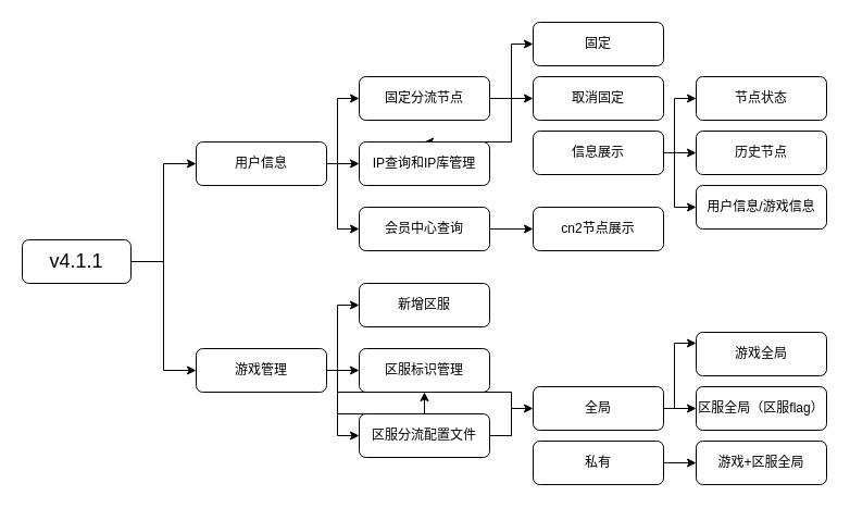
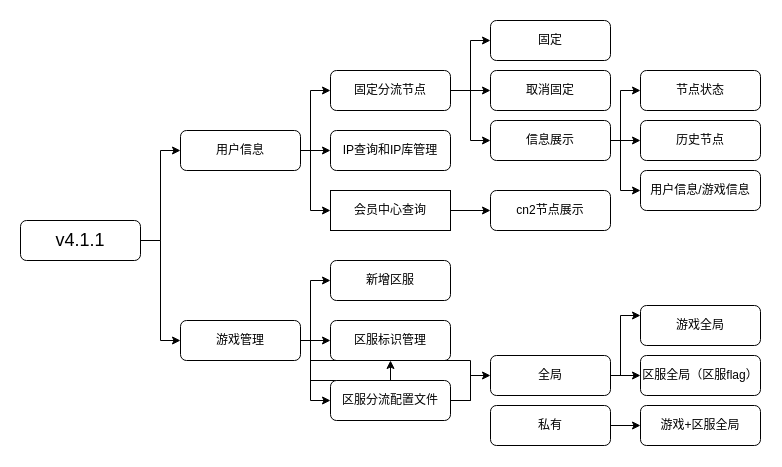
  <mxCell id="0" />
  <mxCell id="1" parent="0" />
  <mxCell id="2" style="edgeStyle=orthogonalEdgeStyle;rounded=0;orthogonalLoop=1;jettySize=auto;html=1;exitX=1;exitY=0.5;exitDx=0;exitDy=0;entryX=0;entryY=0.5;entryDx=0;entryDy=0;" edge="1" parent="1" source="4" target="8"><mxGeometry relative="1" as="geometry" /></mxCell>
  <mxCell id="3" style="edgeStyle=orthogonalEdgeStyle;rounded=0;orthogonalLoop=1;jettySize=auto;html=1;exitX=1;exitY=0.5;exitDx=0;exitDy=0;entryX=0;entryY=0.5;entryDx=0;entryDy=0;" edge="1" parent="1" source="4" target="12"><mxGeometry relative="1" as="geometry" /></mxCell>
- <mxCell id="4" value="&lt;font style=&quot;font-size: 18px&quot;&gt;v4.1.1&lt;/font&gt;" style="rounded=1;whiteSpace=wrap;html=1;" vertex="1" parent="1"><mxGeometry x="20" y="220" width="100" height="40" as="geometry" /></mxCell>
+ <mxCell id="4" value="&lt;font style=&quot;font-size: 18px&quot;&gt;v4.1.1&lt;/font&gt;" style="rounded=1;whiteSpace=wrap;html=1;" vertex="1" parent="1"><mxGeometry x="20" y="220" width="120" height="40" as="geometry" /></mxCell>
  <mxCell id="5" value="" style="edgeStyle=orthogonalEdgeStyle;rounded=0;orthogonalLoop=1;jettySize=auto;html=1;" edge="1" parent="1" source="8" target="17"><mxGeometry relative="1" as="geometry" /></mxCell>
  <mxCell id="6" style="edgeStyle=orthogonalEdgeStyle;rounded=0;orthogonalLoop=1;jettySize=auto;html=1;exitX=1;exitY=0.5;exitDx=0;exitDy=0;entryX=0;entryY=0.5;entryDx=0;entryDy=0;" edge="1" parent="1" source="8" target="16"><mxGeometry relative="1" as="geometry"><Array as="points"><mxPoint x="310" y="150" /><mxPoint x="310" y="90" /></Array></mxGeometry></mxCell>
  <mxCell id="7" style="edgeStyle=orthogonalEdgeStyle;rounded=0;orthogonalLoop=1;jettySize=auto;html=1;exitX=1;exitY=0.5;exitDx=0;exitDy=0;entryX=0;entryY=0.5;entryDx=0;entryDy=0;" edge="1" parent="1" source="8" target="19"><mxGeometry relative="1" as="geometry"><Array as="points"><mxPoint x="310" y="150" /><mxPoint x="310" y="210" /></Array></mxGeometry></mxCell>
  <mxCell id="8" value="用户信息" style="rounded=1;whiteSpace=wrap;html=1;" vertex="1" parent="1"><mxGeometry x="180" y="130" width="120" height="40" as="geometry" /></mxCell>
  <mxCell id="9" style="edgeStyle=orthogonalEdgeStyle;rounded=0;orthogonalLoop=1;jettySize=auto;html=1;exitX=1;exitY=0.5;exitDx=0;exitDy=0;entryX=0;entryY=0.5;entryDx=0;entryDy=0;" edge="1" parent="1" source="12" target="20"><mxGeometry relative="1" as="geometry"><Array as="points"><mxPoint x="310" y="340" /><mxPoint x="310" y="280" /></Array></mxGeometry></mxCell>
  <mxCell id="10" style="edgeStyle=orthogonalEdgeStyle;rounded=0;orthogonalLoop=1;jettySize=auto;html=1;exitX=1;exitY=0.5;exitDx=0;exitDy=0;entryX=0;entryY=0.5;entryDx=0;entryDy=0;" edge="1" parent="1" source="12" target="21"><mxGeometry relative="1" as="geometry" /></mxCell>
  <mxCell id="11" style="edgeStyle=orthogonalEdgeStyle;rounded=0;orthogonalLoop=1;jettySize=auto;html=1;exitX=1;exitY=0.5;exitDx=0;exitDy=0;entryX=0;entryY=0.5;entryDx=0;entryDy=0;" edge="1" parent="1" source="12" target="24"><mxGeometry relative="1" as="geometry"><Array as="points"><mxPoint x="310" y="340" /><mxPoint x="310" y="400" /></Array></mxGeometry></mxCell>
  <mxCell id="12" value="游戏管理" style="rounded=1;whiteSpace=wrap;html=1;" vertex="1" parent="1"><mxGeometry x="180" y="320" width="120" height="40" as="geometry" /></mxCell>
  <mxCell id="13" style="edgeStyle=orthogonalEdgeStyle;rounded=0;orthogonalLoop=1;jettySize=auto;html=1;exitX=1;exitY=0.5;exitDx=0;exitDy=0;entryX=0;entryY=0.5;entryDx=0;entryDy=0;" edge="1" parent="1" source="16" target="25"><mxGeometry relative="1" as="geometry" /></mxCell>
  <mxCell id="14" style="edgeStyle=orthogonalEdgeStyle;rounded=0;orthogonalLoop=1;jettySize=auto;html=1;exitX=1;exitY=0.5;exitDx=0;exitDy=0;entryX=0;entryY=0.5;entryDx=0;entryDy=0;" edge="1" parent="1" source="16" target="26"><mxGeometry relative="1" as="geometry" /></mxCell>
- <mxCell id="15" style="edgeStyle=orthogonalEdgeStyle;rounded=0;orthogonalLoop=1;jettySize=auto;html=1;exitX=1;exitY=0.5;exitDx=0;exitDy=0;" edge="1" parent="1" source="16" target="17"><mxGeometry relative="1" as="geometry" /></mxCell>
+ <mxCell id="15" style="edgeStyle=orthogonalEdgeStyle;rounded=0;orthogonalLoop=1;jettySize=auto;html=1;exitX=1;exitY=0.5;exitDx=0;exitDy=0;entryX=0;entryY=0.5;entryDx=0;entryDy=0;" edge="1" parent="1" source="16" target="30"><mxGeometry relative="1" as="geometry" /></mxCell>
  <mxCell id="16" value="固定分流节点" style="rounded=1;whiteSpace=wrap;html=1;" vertex="1" parent="1"><mxGeometry x="330" y="70" width="120" height="40" as="geometry" /></mxCell>
  <mxCell id="17" value="IP查询和IP库管理" style="rounded=1;whiteSpace=wrap;html=1;" vertex="1" parent="1"><mxGeometry x="330" y="130" width="120" height="40" as="geometry" /></mxCell>
  <mxCell id="18" style="edgeStyle=orthogonalEdgeStyle;rounded=0;orthogonalLoop=1;jettySize=auto;html=1;exitX=1;exitY=0.5;exitDx=0;exitDy=0;entryX=0;entryY=0.5;entryDx=0;entryDy=0;" edge="1" parent="1" source="19" target="34"><mxGeometry relative="1" as="geometry" /></mxCell>
- <mxCell id="19" value="会员中心查询" style="rounded=1;whiteSpace=wrap;html=1;" vertex="1" parent="1"><mxGeometry x="330" y="190" width="120" height="40" as="geometry" /></mxCell>
+ <mxCell id="19" value="会员中心查询" style="whiteSpace=wrap;html=1;rounded=0;" vertex="1" parent="1"><mxGeometry x="330" y="190" width="120" height="40" as="geometry" /></mxCell>
  <mxCell id="20" value="新增区服" style="rounded=1;whiteSpace=wrap;html=1;" vertex="1" parent="1"><mxGeometry x="330" y="260" width="120" height="40" as="geometry" /></mxCell>
  <mxCell id="21" value="区服标识管理" style="rounded=1;whiteSpace=wrap;html=1;" vertex="1" parent="1"><mxGeometry x="330" y="320" width="120" height="40" as="geometry" /></mxCell>
  <mxCell id="22" style="edgeStyle=orthogonalEdgeStyle;rounded=0;orthogonalLoop=1;jettySize=auto;html=1;exitX=1;exitY=0.5;exitDx=0;exitDy=0;entryX=0;entryY=0.5;entryDx=0;entryDy=0;" edge="1" parent="1" source="24" target="37"><mxGeometry relative="1" as="geometry" /></mxCell>
  <mxCell id="23" style="edgeStyle=orthogonalEdgeStyle;rounded=0;orthogonalLoop=1;jettySize=auto;html=1;exitX=1;exitY=0.5;exitDx=0;exitDy=0;" edge="1" parent="1" source="24" target="21"><mxGeometry relative="1" as="geometry" /></mxCell>
  <mxCell id="24" value="区服分流配置文件" style="rounded=1;whiteSpace=wrap;html=1;" vertex="1" parent="1"><mxGeometry x="330" y="380" width="120" height="40" as="geometry" /></mxCell>
  <mxCell id="25" value="固定" style="rounded=1;whiteSpace=wrap;html=1;" vertex="1" parent="1"><mxGeometry x="490" y="20" width="120" height="40" as="geometry" /></mxCell>
  <mxCell id="26" value="取消固定" style="rounded=1;whiteSpace=wrap;html=1;" vertex="1" parent="1"><mxGeometry x="490" y="70" width="120" height="40" as="geometry" /></mxCell>
  <mxCell id="27" style="edgeStyle=orthogonalEdgeStyle;rounded=0;orthogonalLoop=1;jettySize=auto;html=1;exitX=1;exitY=0.5;exitDx=0;exitDy=0;entryX=0;entryY=0.5;entryDx=0;entryDy=0;" edge="1" parent="1" source="30" target="31"><mxGeometry relative="1" as="geometry"><Array as="points"><mxPoint x="620" y="140" /><mxPoint x="620" y="90" /></Array></mxGeometry></mxCell>
  <mxCell id="28" value="" style="edgeStyle=orthogonalEdgeStyle;rounded=0;orthogonalLoop=1;jettySize=auto;html=1;entryX=0;entryY=0.5;entryDx=0;entryDy=0;" edge="1" parent="1" source="30" target="33"><mxGeometry relative="1" as="geometry"><Array as="points"><mxPoint x="620" y="140" /><mxPoint x="620" y="190" /></Array></mxGeometry></mxCell>
  <mxCell id="29" style="edgeStyle=orthogonalEdgeStyle;rounded=0;orthogonalLoop=1;jettySize=auto;html=1;exitX=1;exitY=0.5;exitDx=0;exitDy=0;entryX=0;entryY=0.5;entryDx=0;entryDy=0;" edge="1" parent="1" source="30" target="32"><mxGeometry relative="1" as="geometry" /></mxCell>
  <mxCell id="30" value="信息展示" style="rounded=1;whiteSpace=wrap;html=1;" vertex="1" parent="1"><mxGeometry x="490" y="120" width="120" height="40" as="geometry" /></mxCell>
  <mxCell id="31" value="节点状态" style="rounded=1;whiteSpace=wrap;html=1;" vertex="1" parent="1"><mxGeometry x="640" y="70" width="120" height="40" as="geometry" /></mxCell>
  <mxCell id="32" value="历史节点" style="rounded=1;whiteSpace=wrap;html=1;" vertex="1" parent="1"><mxGeometry x="640" y="120" width="120" height="40" as="geometry" /></mxCell>
  <mxCell id="33" value="用户信息/游戏信息" style="rounded=1;whiteSpace=wrap;html=1;" vertex="1" parent="1"><mxGeometry x="640" y="170" width="120" height="40" as="geometry" /></mxCell>
  <mxCell id="34" value="cn2节点展示" style="rounded=1;whiteSpace=wrap;html=1;" vertex="1" parent="1"><mxGeometry x="490" y="190" width="120" height="40" as="geometry" /></mxCell>
  <mxCell id="35" style="edgeStyle=orthogonalEdgeStyle;rounded=0;orthogonalLoop=1;jettySize=auto;html=1;exitX=1;exitY=0.5;exitDx=0;exitDy=0;entryX=0;entryY=0.25;entryDx=0;entryDy=0;" edge="1" parent="1" source="37" target="40"><mxGeometry relative="1" as="geometry"><Array as="points"><mxPoint x="620" y="375" /><mxPoint x="620" y="315" /></Array></mxGeometry></mxCell>
  <mxCell id="36" style="edgeStyle=orthogonalEdgeStyle;rounded=0;orthogonalLoop=1;jettySize=auto;html=1;exitX=1;exitY=0.5;exitDx=0;exitDy=0;entryX=0;entryY=0.5;entryDx=0;entryDy=0;" edge="1" parent="1" source="37" target="41"><mxGeometry relative="1" as="geometry" /></mxCell>
  <mxCell id="37" value="全局" style="rounded=1;whiteSpace=wrap;html=1;" vertex="1" parent="1"><mxGeometry x="490" y="355" width="120" height="40" as="geometry" /></mxCell>
  <mxCell id="38" style="edgeStyle=orthogonalEdgeStyle;rounded=0;orthogonalLoop=1;jettySize=auto;html=1;exitX=1;exitY=0.5;exitDx=0;exitDy=0;entryX=0;entryY=0.5;entryDx=0;entryDy=0;" edge="1" parent="1" source="39" target="42"><mxGeometry relative="1" as="geometry"><mxPoint x="630" y="425" as="targetPoint" /></mxGeometry></mxCell>
  <mxCell id="39" value="私有" style="rounded=1;whiteSpace=wrap;html=1;" vertex="1" parent="1"><mxGeometry x="490" y="405" width="120" height="40" as="geometry" /></mxCell>
  <mxCell id="40" value="游戏全局" style="rounded=1;whiteSpace=wrap;html=1;" vertex="1" parent="1"><mxGeometry x="640" y="305" width="120" height="40" as="geometry" /></mxCell>
  <mxCell id="41" value="区服全局（区服flag）" style="rounded=1;whiteSpace=wrap;html=1;" vertex="1" parent="1"><mxGeometry x="640" y="355" width="120" height="40" as="geometry" /></mxCell>
  <mxCell id="42" value="游戏+区服全局" style="rounded=1;whiteSpace=wrap;html=1;" vertex="1" parent="1"><mxGeometry x="640" y="405" width="120" height="40" as="geometry" /></mxCell>
